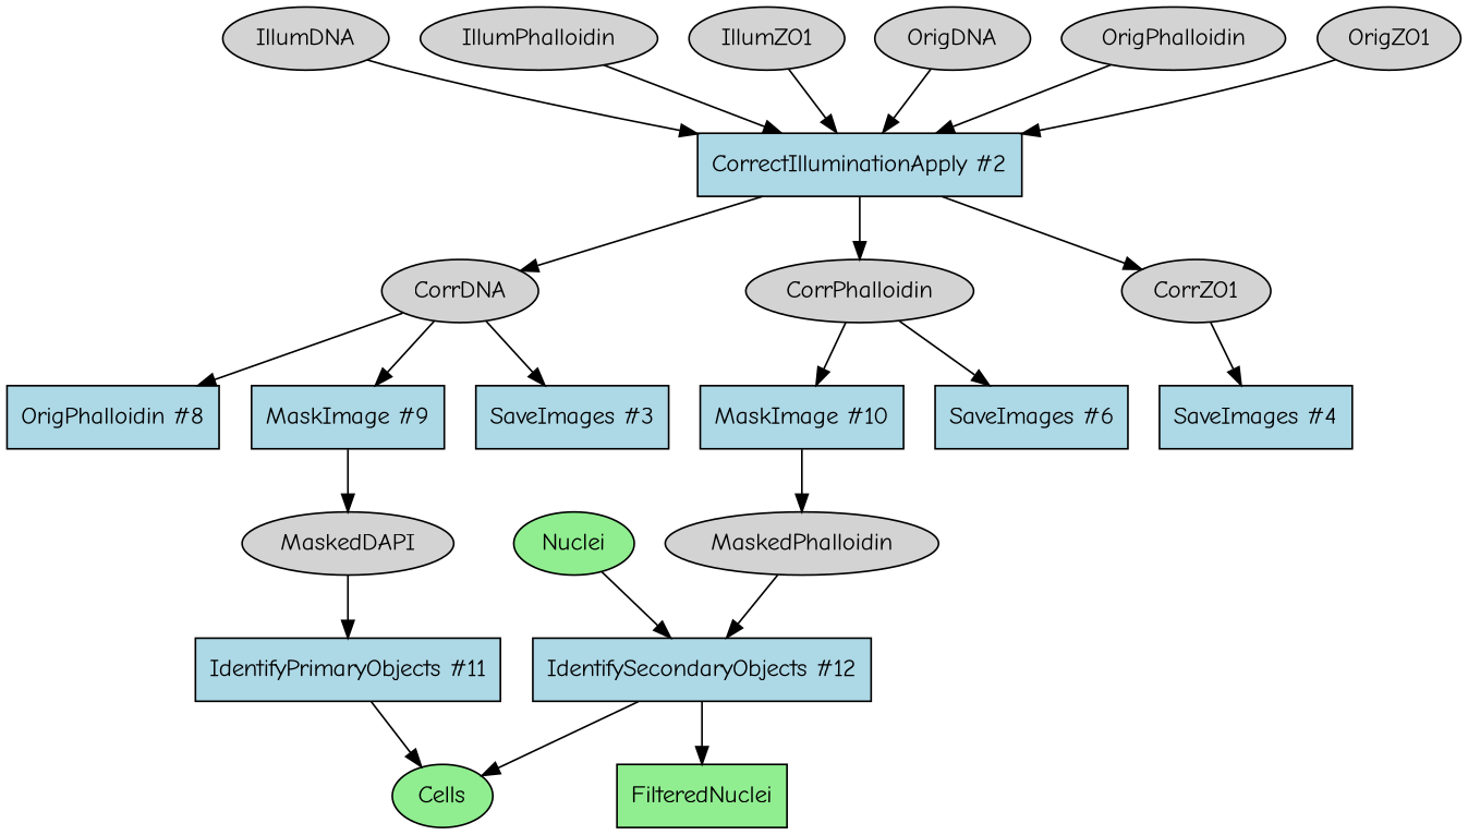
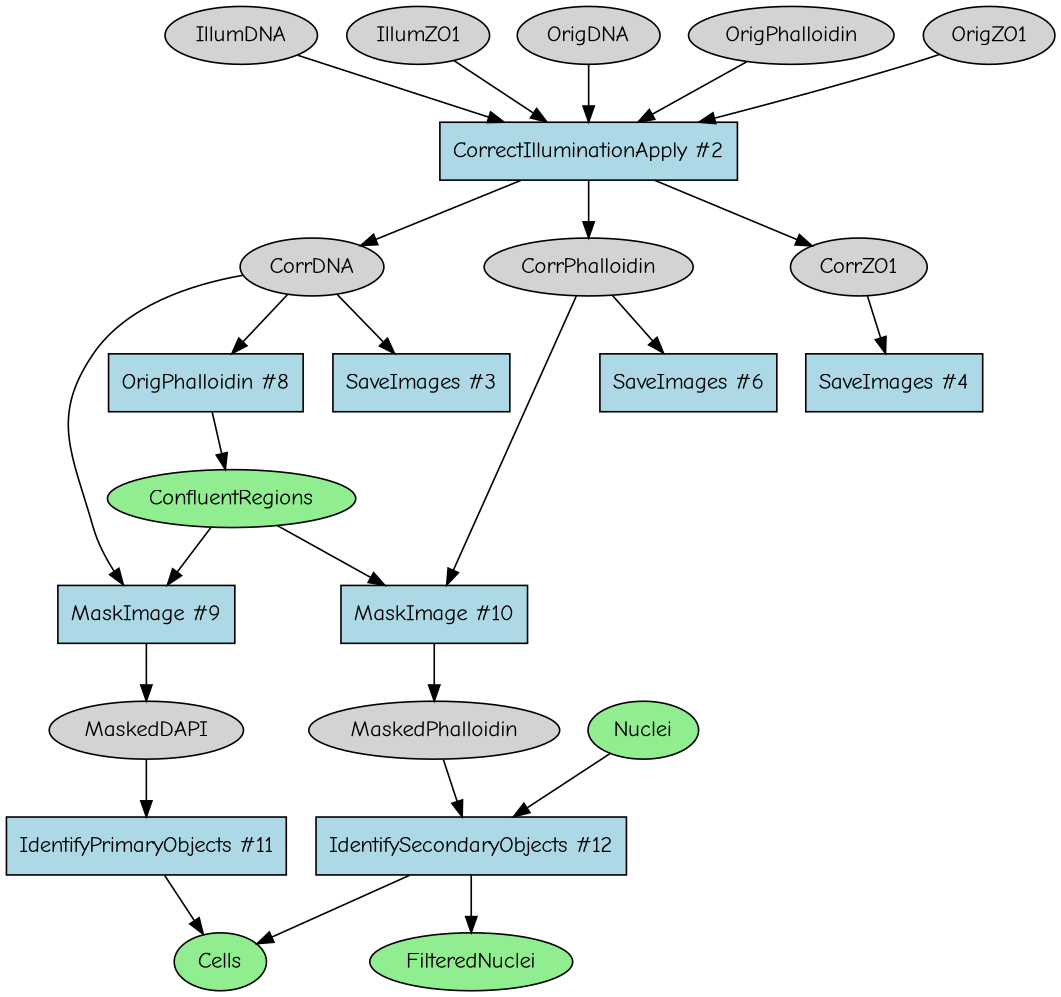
  strict digraph {
    fontname="Comic Neue"
    node [fillcolor=lightgray fontname="Comic Neue" shape=ellipse style=filled type=image]
    edge [fontname="Comic Neue" type=image_input]
    n1 [enabled=True fillcolor=lightblue label="CorrectIlluminationApply #2" module_name=CorrectIlluminationApply module_num=2 original_num=2 shape=box stable_id=CorrectIlluminationApply_8573c279 type=module]
    n2 [label=CorrDNA]
    n3 [label=CorrPhalloidin]
    n4 [label=CorrZO1]
    n5 [enabled=True fillcolor=lightblue label="OrigPhalloidin #8" module_name=IdentifyPrimaryObjects module_num=8 original_num=8 shape=box stable_id=IdentifyPrimaryObjects_4743fae2 type=module]
    n6 [enabled=True fillcolor=lightblue label="MaskImage #9" module_name=MaskImage module_num=9 original_num=9 shape=box stable_id=MaskImage_62e19bc9 type=module]
    n7 [enabled=True fillcolor=lightblue label="SaveImages #3" module_name=SaveImages module_num=3 original_num=3 shape=box stable_id=SaveImages_f7493a0 type=module]
    n8 [enabled=True fillcolor=lightblue label="MaskImage #10" module_name=MaskImage module_num=10 original_num=10 shape=box stable_id=MaskImage_d44cf38d type=module]
    n9 [enabled=True fillcolor=lightblue label="SaveImages #6" module_name=SaveImages module_num=6 original_num=6 shape=box stable_id=SaveImages_9739318e type=module]
    n10 [enabled=True fillcolor=lightblue label="SaveImages #4" module_name=SaveImages module_num=4 original_num=4 shape=box stable_id=SaveImages_5d0640de type=module]
+   n11 [fillcolor=lightgreen label=ConfluentRegions type=object]
    n12 [enabled=True fillcolor=lightblue label="IdentifyPrimaryObjects #11" module_name=IdentifyPrimaryObjects module_num=11 original_num=11 shape=box stable_id=IdentifyPrimaryObjects_e1e3e538 type=module]
    n13 [fillcolor=lightgreen label=Cells type=object]
    n14 [fillcolor=lightgreen label=Nuclei type=object]
    n15 [enabled=True fillcolor=lightblue label="IdentifySecondaryObjects #12" module_name=IdentifySecondaryObjects module_num=12 original_num=12 shape=box stable_id=IdentifySecondaryObjects_29f0b8e7 type=module]
-   n16 [fillcolor=lightgreen label=FilteredNuclei shape=box type=object]
+   n16 [fillcolor=lightgreen label=FilteredNuclei type=object]
    n17 [label=MaskedDAPI]
    n18 [label=MaskedPhalloidin]
    n19 [label=IllumDNA]
-   n20 [label=IllumPhalloidin]
    n21 [label=IllumZO1]
    n22 [label=OrigDNA]
    n23 [label=OrigPhalloidin]
    n24 [label=OrigZO1]
    n1 -> n2 [type=image_output]
    n1 -> n3 [type=image_output]
    n1 -> n4 [type=image_output]
    n2 -> n5
    n2 -> n6
    n2 -> n7
    n3 -> n8
    n3 -> n9
    n4 -> n10
+   n5 -> n11 [type=object_output]
    n6 -> n17 [type=image_output]
    n8 -> n18 [type=image_output]
+   n11 -> n6 [type=object_input]
+   n11 -> n8 [type=object_input]
    n12 -> n13 [type=object_output]
    n14 -> n15 [type=object_input]
    n15 -> n13 [type=object_output]
    n15 -> n16 [type=object_output]
    n17 -> n12
    n18 -> n15
    n19 -> n1
-   n20 -> n1
    n21 -> n1
    n22 -> n1
    n23 -> n1
    n24 -> n1
  }
